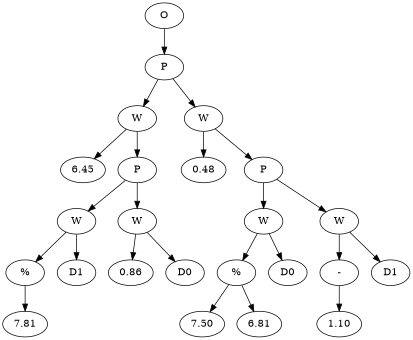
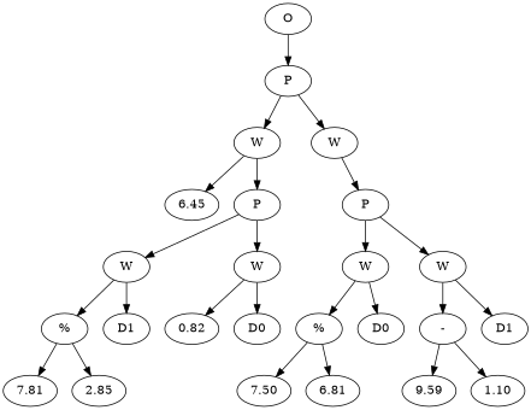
  digraph {
    n1 [label=O]
    n2 [label=P]
    n3 [label=W]
    n4 [label=W]
    n5 [label=6.45]
    n6 [label=P]
-   n7 [label=0.48]
    n8 [label=P]
    n9 [label=W]
    n10 [label=W]
    n11 [label="%"]
    n12 [label=D1]
-   n13 [label=0.86]
+   n13 [label=0.82]
    n14 [label=D0]
    n15 [label=7.81]
+   n16 [label=2.85]
    n17 [label=W]
    n18 [label=W]
    n19 [label="%"]
    n20 [label=D0]
    n21 [label="-"]
    n22 [label=D1]
    n23 [label=7.50]
    n24 [label=6.81]
+   n25 [label=9.59]
    n26 [label=1.10]
    n1 -> n2
    n2 -> n3
    n2 -> n4
    n3 -> n5
    n3 -> n6
-   n4 -> n7
    n4 -> n8
    n6 -> n9
    n6 -> n10
    n8 -> n17
    n8 -> n18
    n9 -> n11
    n9 -> n12
    n10 -> n13
    n10 -> n14
    n11 -> n15
+   n11 -> n16
    n17 -> n19
    n17 -> n20
    n18 -> n21
    n18 -> n22
    n19 -> n23
    n19 -> n24
+   n21 -> n25
    n21 -> n26
  }
